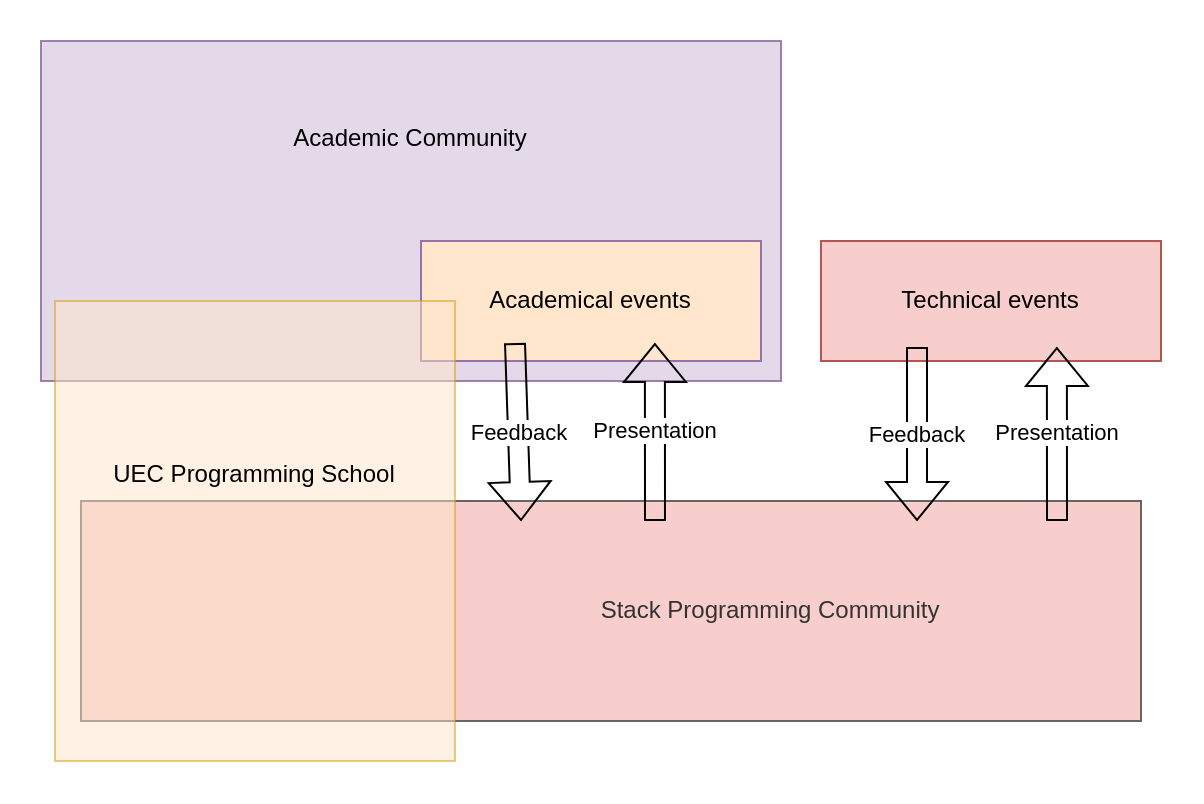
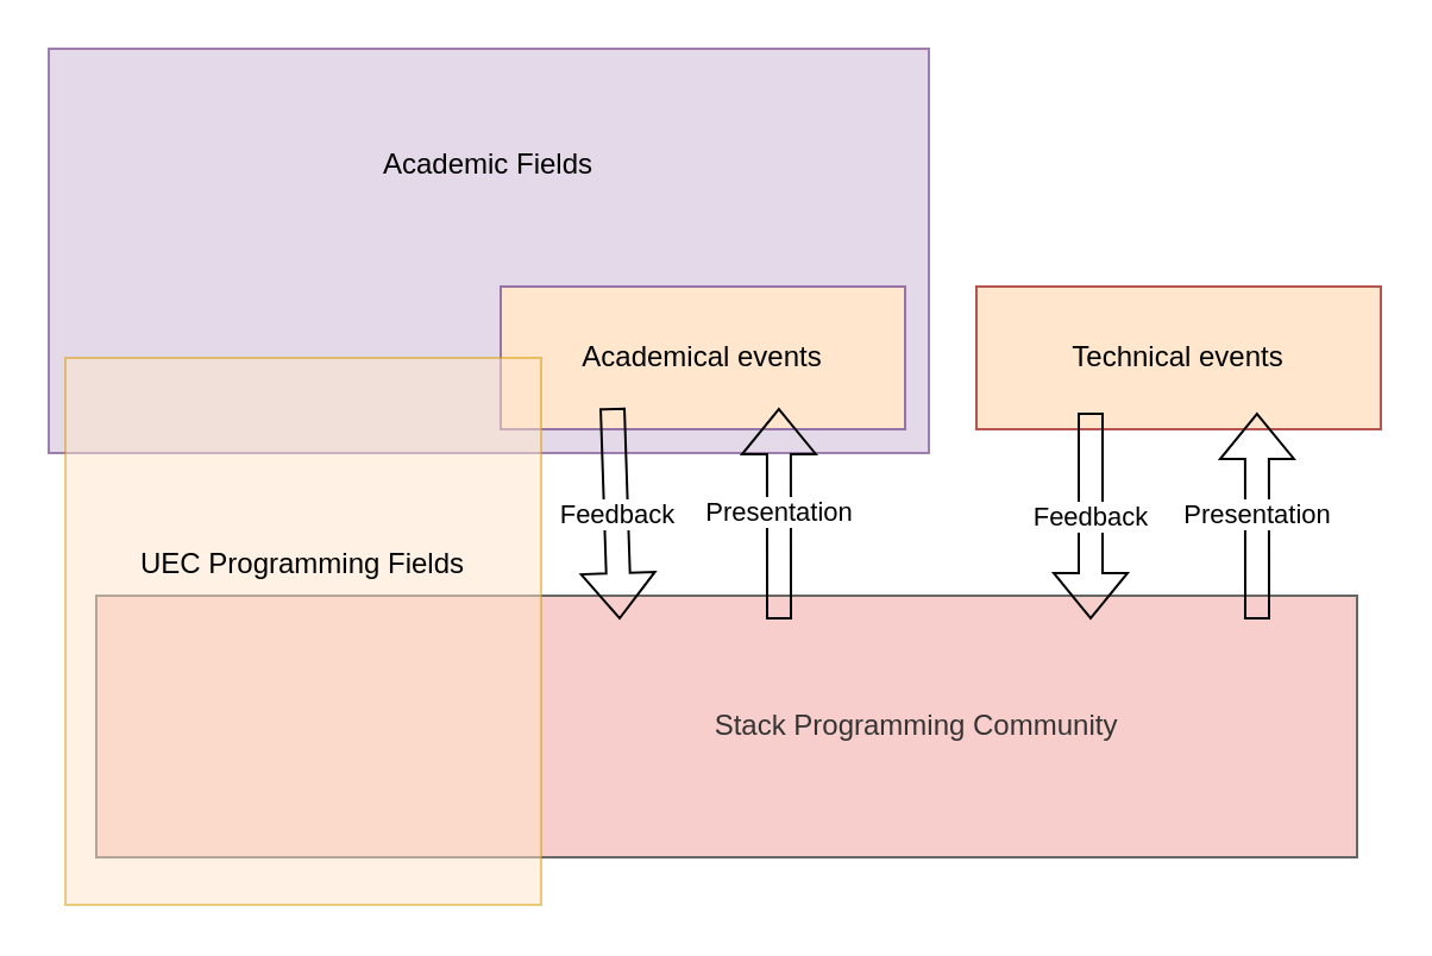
  <mxCell id="0" />
  <mxCell id="1" parent="0" />
- <mxCell id="2" value="&lt;div&gt;Academic Community&lt;/div&gt;&lt;div&gt;&lt;br&gt;&lt;/div&gt;&lt;div&gt;&lt;br&gt;&lt;/div&gt;&lt;div&gt;&lt;br&gt;&lt;/div&gt;&lt;div&gt;&lt;br&gt;&lt;/div&gt;&lt;div&gt;&lt;br&gt;&lt;/div&gt;" style="rounded=0;whiteSpace=wrap;html=1;fillColor=#e1d5e7;strokeColor=#9673a6;opacity=90;" vertex="1" parent="1"><mxGeometry x="20" y="20" width="370" height="170" as="geometry" /></mxCell>
+ <mxCell id="2" value="&lt;div&gt;Academic Fields&lt;/div&gt;&lt;div&gt;&lt;br&gt;&lt;/div&gt;&lt;div&gt;&lt;br&gt;&lt;/div&gt;&lt;div&gt;&lt;br&gt;&lt;/div&gt;&lt;div&gt;&lt;br&gt;&lt;/div&gt;&lt;div&gt;&lt;br&gt;&lt;/div&gt;" style="rounded=0;whiteSpace=wrap;html=1;fillColor=#e1d5e7;strokeColor=#9673a6;opacity=90;" vertex="1" parent="1"><mxGeometry x="20" y="20" width="370" height="170" as="geometry" /></mxCell>
  <mxCell id="3" value="&lt;span style=&quot;white-space: pre;&quot;&gt;&#09;&lt;/span&gt;&lt;span style=&quot;white-space: pre;&quot;&gt;&#09;&lt;/span&gt;&lt;span style=&quot;white-space: pre;&quot;&gt;&#09;&lt;/span&gt;&lt;span style=&quot;white-space: pre;&quot;&gt;&#09;&lt;/span&gt;&lt;span style=&quot;white-space: pre;&quot;&gt;&#09;&lt;/span&gt;&lt;span style=&quot;white-space: pre;&quot;&gt;&#09;&lt;/span&gt;Stack Programming Community" style="rounded=0;whiteSpace=wrap;html=1;fillColor=#f8cecc;strokeColor=#666666;fontColor=#333333;" vertex="1" parent="1"><mxGeometry x="40" y="250" width="530" height="110" as="geometry" /></mxCell>
  <mxCell id="4" value="Academical events" style="rounded=0;whiteSpace=wrap;html=1;fillColor=#ffe6cc;strokeColor=#9673a6;" vertex="1" parent="1"><mxGeometry x="210" y="120" width="170" height="60" as="geometry" /></mxCell>
- <mxCell id="5" value="Technical events" style="rounded=0;whiteSpace=wrap;html=1;fillColor=#f8cecc;strokeColor=#b85450;" vertex="1" parent="1"><mxGeometry x="410" y="120" width="170" height="60" as="geometry" /></mxCell>
+ <mxCell id="5" value="Technical events" style="rounded=0;whiteSpace=wrap;html=1;fillColor=#ffe6cc;strokeColor=#b85450;" vertex="1" parent="1"><mxGeometry x="410" y="120" width="170" height="60" as="geometry" /></mxCell>
  <mxCell id="6" value="Presentation" style="shape=flexArrow;endArrow=classic;html=1;rounded=0;entryX=0.529;entryY=1;entryDx=0;entryDy=0;entryPerimeter=0;" edge="1" parent="1"><mxGeometry width="50" height="50" relative="1" as="geometry"><mxPoint x="327" y="260" as="sourcePoint" /><mxPoint x="326.93" y="171" as="targetPoint" /></mxGeometry></mxCell>
  <mxCell id="7" value="Feedback" style="shape=flexArrow;endArrow=classic;html=1;rounded=0;" edge="1" parent="1"><mxGeometry width="50" height="50" relative="1" as="geometry"><mxPoint x="257" y="171" as="sourcePoint" /><mxPoint x="260" y="260" as="targetPoint" /></mxGeometry></mxCell>
  <mxCell id="8" value="Presentation" style="shape=flexArrow;endArrow=classic;html=1;rounded=0;entryX=0.529;entryY=1;entryDx=0;entryDy=0;entryPerimeter=0;" edge="1" parent="1"><mxGeometry width="50" height="50" relative="1" as="geometry"><mxPoint x="528" y="260" as="sourcePoint" /><mxPoint x="527.93" y="173" as="targetPoint" /></mxGeometry></mxCell>
  <mxCell id="9" value="Feedback" style="shape=flexArrow;endArrow=classic;html=1;rounded=0;" edge="1" parent="1"><mxGeometry width="50" height="50" relative="1" as="geometry"><mxPoint x="458" y="173" as="sourcePoint" /><mxPoint x="458" y="260" as="targetPoint" /></mxGeometry></mxCell>
- <mxCell id="10" value="&lt;div&gt;UEC Programming School&lt;/div&gt;&lt;div&gt;&lt;br&gt;&lt;/div&gt;&lt;div&gt;&lt;br&gt;&lt;/div&gt;&lt;div&gt;&lt;br&gt;&lt;/div&gt;&lt;div&gt;&lt;br&gt;&lt;/div&gt;" style="rounded=0;whiteSpace=wrap;html=1;fillColor=#ffe6cc;strokeColor=#d79b00;gradientColor=none;opacity=50;perimeterSpacing=50;" vertex="1" parent="1"><mxGeometry x="27" y="150" width="200" height="230" as="geometry" /></mxCell>
+ <mxCell id="10" value="&lt;div&gt;UEC Programming Fields&lt;/div&gt;&lt;div&gt;&lt;br&gt;&lt;/div&gt;&lt;div&gt;&lt;br&gt;&lt;/div&gt;&lt;div&gt;&lt;br&gt;&lt;/div&gt;&lt;div&gt;&lt;br&gt;&lt;/div&gt;" style="rounded=0;whiteSpace=wrap;html=1;fillColor=#ffe6cc;strokeColor=#d79b00;gradientColor=none;opacity=50;perimeterSpacing=50;" vertex="1" parent="1"><mxGeometry x="27" y="150" width="200" height="230" as="geometry" /></mxCell>
